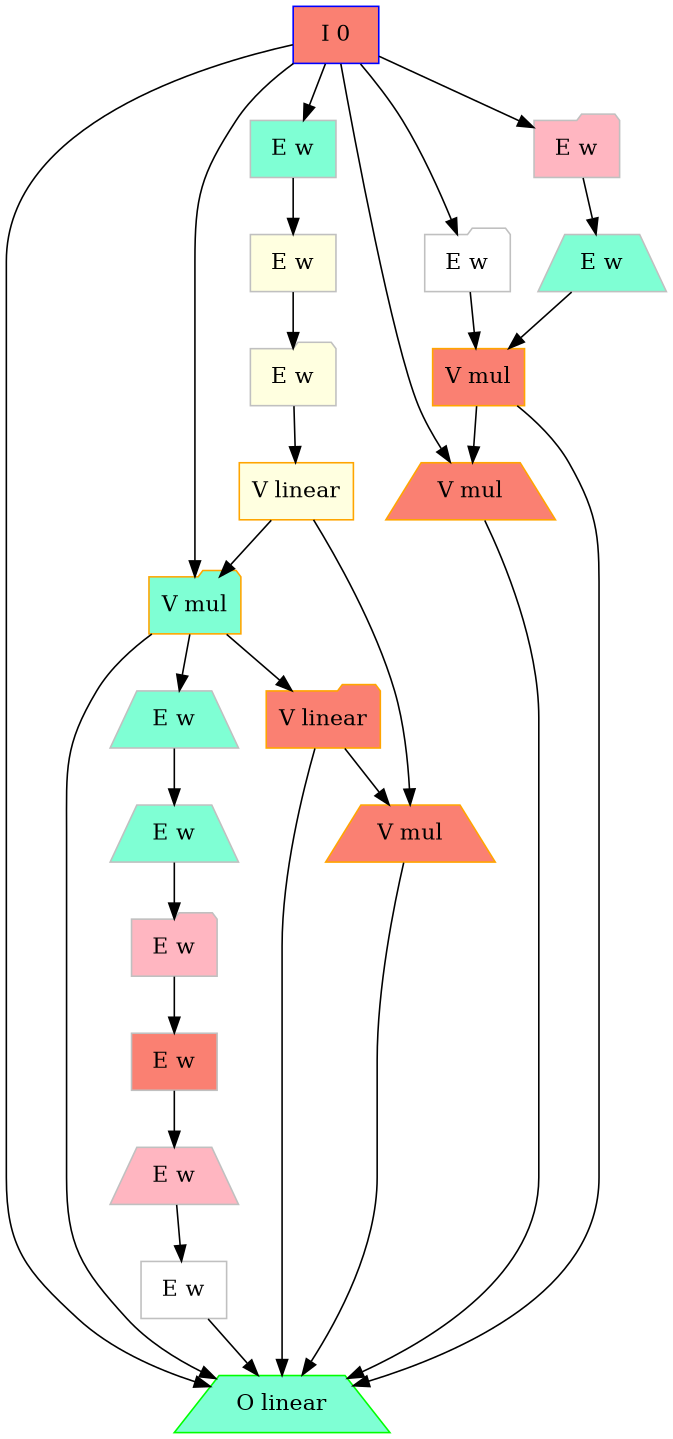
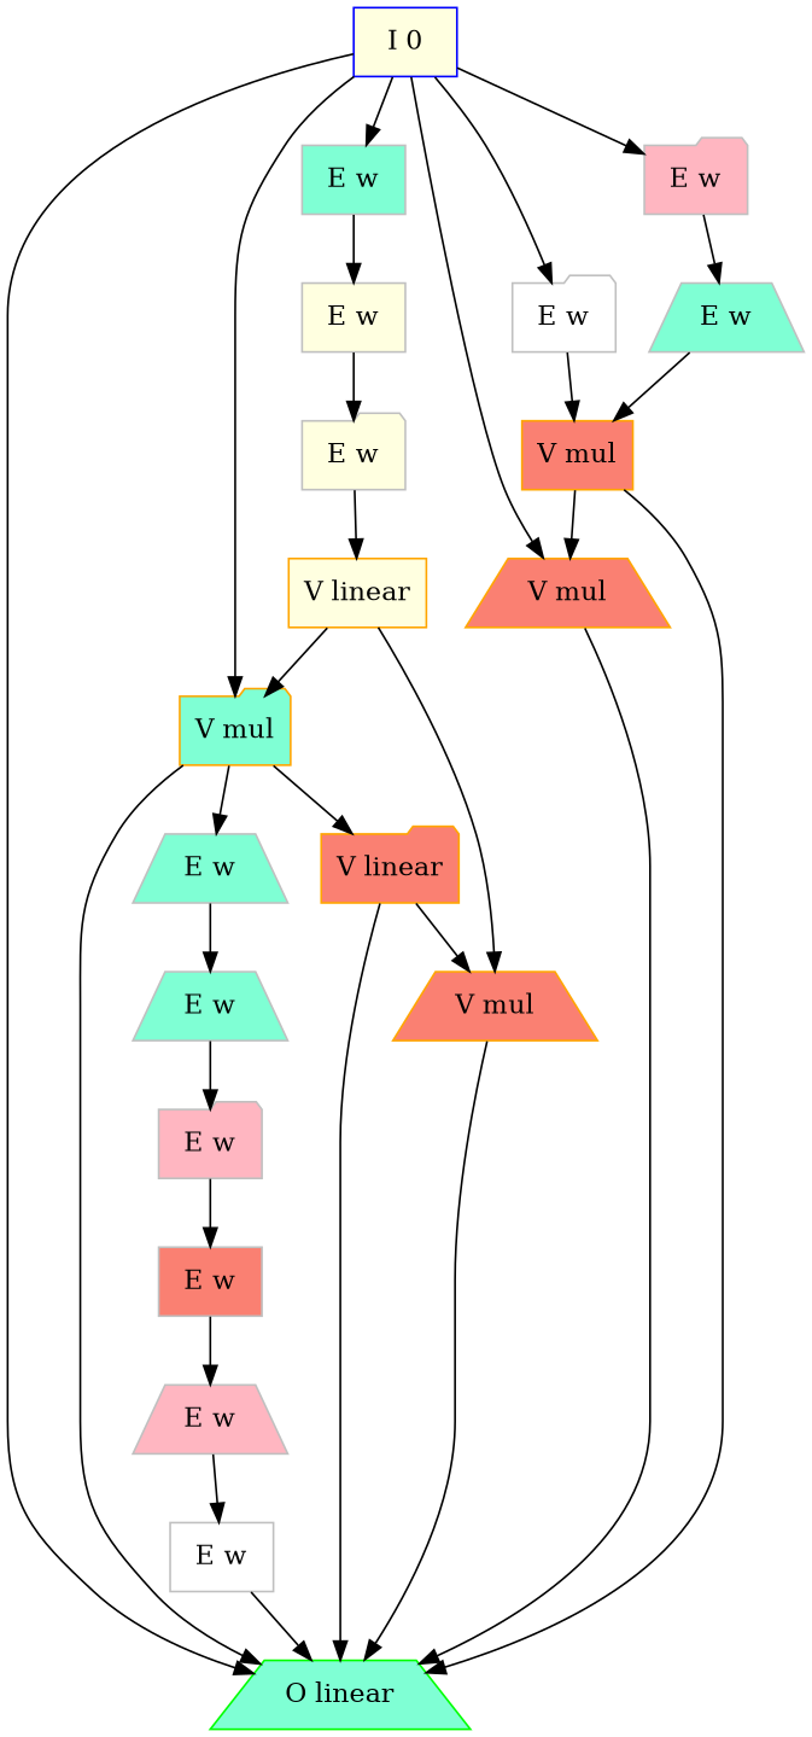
  digraph {
    node [color=gray shape=box style=filled fillcolor=salmon]
    edge [style=solid]
-   n1 [color=blue label="I 0"]
+   n1 [color=blue label="I 0" fillcolor=lightyellow]
    n2 [color=green label="O linear" shape=trapezium fillcolor=aquamarine]
    n3 [label="E w" shape=folder fillcolor=white]
    n4 [color=orange label="V mul" shape=folder fillcolor=aquamarine]
    n5 [label="E w" shape=folder fillcolor=lightpink]
    n6 [color=orange label="V mul" shape=trapezium]
    n7 [label="E w" fillcolor=aquamarine]
    n8 [label="E w" shape=folder fillcolor=lightyellow]
    n9 [color=orange label="V linear" fillcolor=lightyellow]
    n10 [color=orange label="V mul"]
    n11 [color=orange label="V linear" shape=folder]
    n12 [label="E w" shape=trapezium fillcolor=aquamarine]
    n13 [label="E w"]
    n14 [label="E w" shape=trapezium fillcolor=lightpink]
    n15 [label="E w" shape=trapezium fillcolor=aquamarine]
    n16 [color=orange label="V mul" shape=trapezium]
    n17 [label="E w" shape=trapezium fillcolor=aquamarine]
    n18 [label="E w" fillcolor=white]
    n19 [label="E w" fillcolor=lightyellow]
    n20 [label="E w" shape=folder fillcolor=lightpink]
    n1 -> n2
    n1 -> n3
    n1 -> n4
    n1 -> n5
    n1 -> n6
    n1 -> n7
    n3 -> n10
    n4 -> n2
    n4 -> n11
    n4 -> n12
    n5 -> n15
    n6 -> n2
    n7 -> n19
    n8 -> n9
    n9 -> n4
    n9 -> n16
    n10 -> n2
    n10 -> n6
    n11 -> n2
    n11 -> n16
    n12 -> n17
    n13 -> n14
    n14 -> n18
    n15 -> n10
    n16 -> n2
    n17 -> n20
    n18 -> n2
    n19 -> n8
    n20 -> n13
  }
